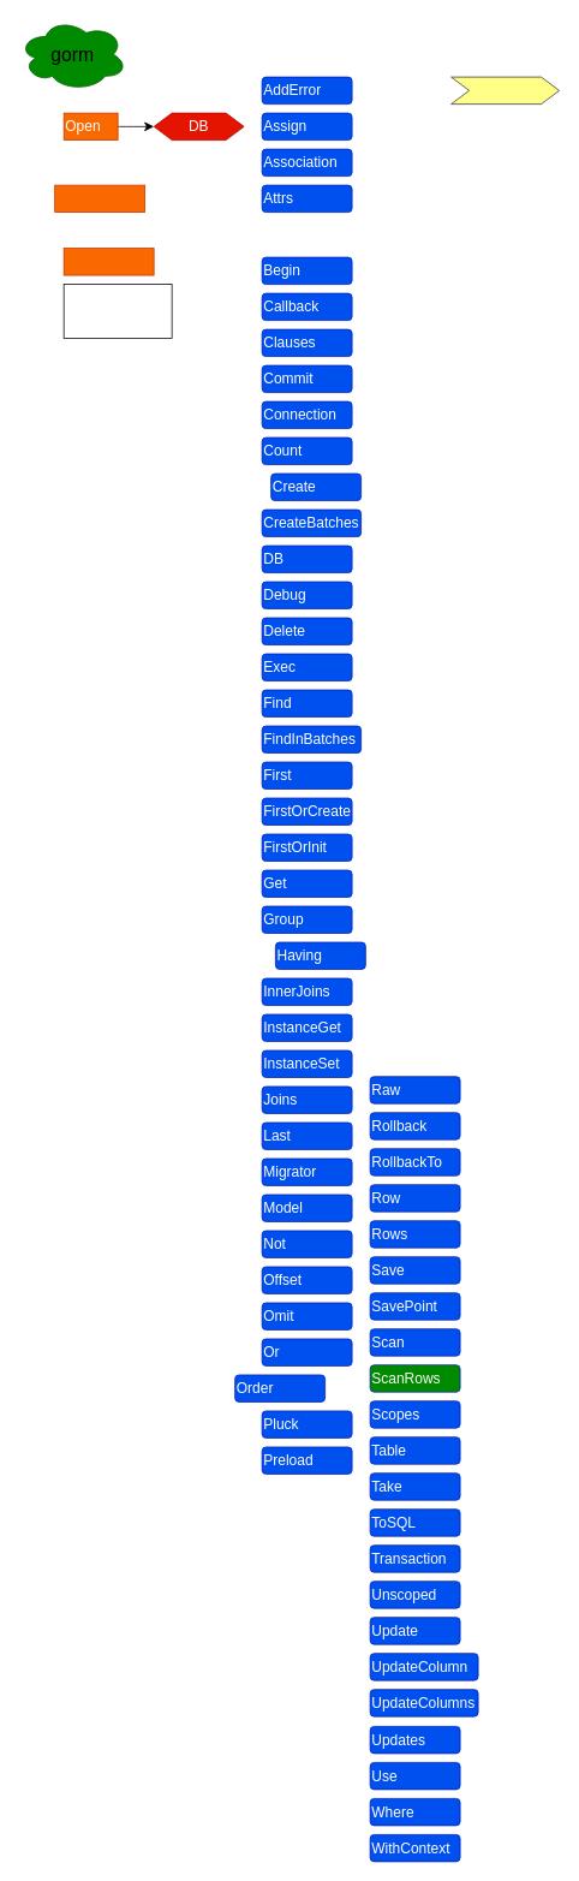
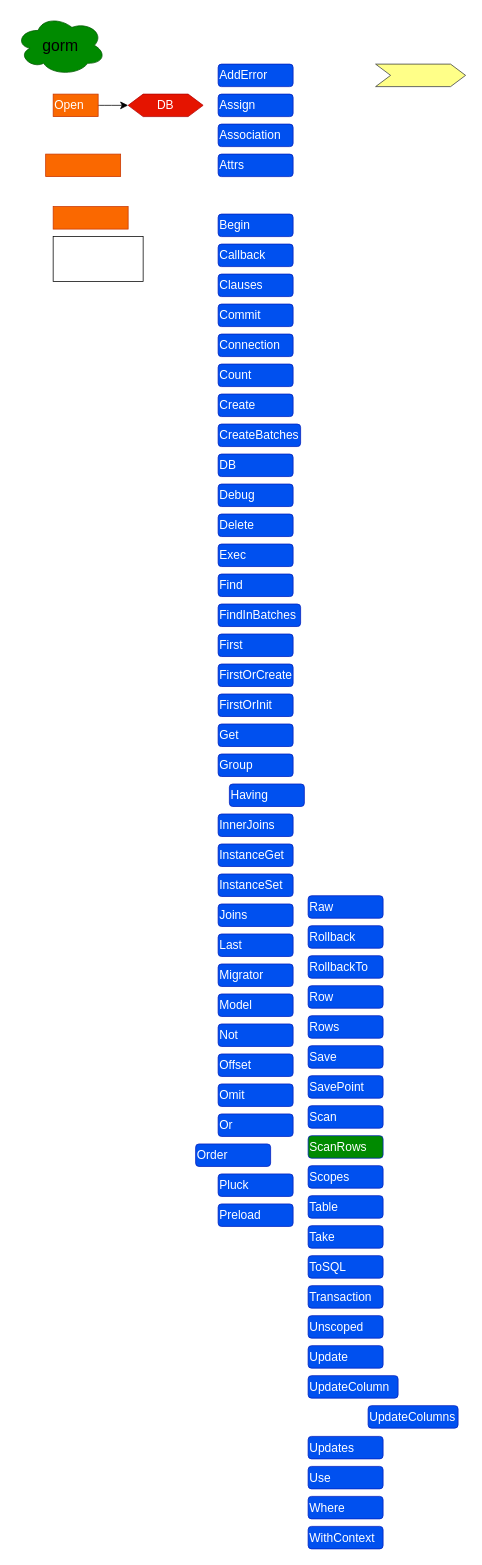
  <mxCell id="0" />
  <mxCell id="1" parent="0" />
  <mxCell id="2" value="" style="rounded=0;whiteSpace=wrap;html=1;" vertex="1" parent="1"><mxGeometry x="70" y="315" width="120" height="60" as="geometry" /></mxCell>
  <mxCell id="3" value="gorm" style="ellipse;shape=cloud;whiteSpace=wrap;html=1;fillColor=#008a00;strokeColor=#005700;fontColor=#000000;fontSize=21;" vertex="1" parent="1"><mxGeometry x="20" y="20" width="120" height="80" as="geometry" /></mxCell>
  <mxCell id="4" value="" style="edgeStyle=none;curved=1;rounded=0;orthogonalLoop=1;jettySize=auto;html=1;fontSize=12;startSize=8;endSize=8;" edge="1" parent="1" source="5" target="9"><mxGeometry relative="1" as="geometry" /></mxCell>
  <mxCell id="5" value="Open" style="rounded=0;whiteSpace=wrap;html=1;fontSize=16;fillColor=#fa6800;fontColor=#FFFFFF;strokeColor=#C73500;align=left;" vertex="1" parent="1"><mxGeometry x="70" y="125" width="60" height="30" as="geometry" /></mxCell>
  <mxCell id="6" value="AddError" style="rounded=1;whiteSpace=wrap;html=1;fontSize=16;fillColor=#0050ef;fontColor=#ffffff;strokeColor=#001DBC;align=left;" vertex="1" parent="1"><mxGeometry x="290" y="85" width="100" height="30" as="geometry" /></mxCell>
  <mxCell id="7" value="" style="rounded=0;whiteSpace=wrap;html=1;fontSize=16;fillColor=#fa6800;fontColor=#FFFFFF;strokeColor=#C73500;align=left;" vertex="1" parent="1"><mxGeometry x="60" y="205" width="100" height="30" as="geometry" /></mxCell>
  <mxCell id="8" value="" style="rounded=0;whiteSpace=wrap;html=1;fontSize=16;fillColor=#fa6800;fontColor=#000000;strokeColor=#C73500;align=left;" vertex="1" parent="1"><mxGeometry x="70" y="275" width="100" height="30" as="geometry" /></mxCell>
  <mxCell id="9" value="DB" style="shape=hexagon;perimeter=hexagonPerimeter2;whiteSpace=wrap;html=1;fixedSize=1;fontSize=16;fillColor=#e51400;fontColor=#ffffff;strokeColor=#B20000;" vertex="1" parent="1"><mxGeometry x="170" y="125" width="100" height="30" as="geometry" /></mxCell>
  <mxCell id="10" value="Assign" style="rounded=1;whiteSpace=wrap;html=1;fontSize=16;fillColor=#0050ef;fontColor=#ffffff;strokeColor=#001DBC;align=left;" vertex="1" parent="1"><mxGeometry x="290" y="125" width="100" height="30" as="geometry" /></mxCell>
  <mxCell id="11" value="Association" style="rounded=1;whiteSpace=wrap;html=1;fontSize=16;fillColor=#0050ef;fontColor=#ffffff;strokeColor=#001DBC;align=left;" vertex="1" parent="1"><mxGeometry x="290" y="165" width="100" height="30" as="geometry" /></mxCell>
  <mxCell id="12" value="Attrs" style="rounded=1;whiteSpace=wrap;html=1;fontSize=16;fillColor=#0050ef;fontColor=#ffffff;strokeColor=#001DBC;align=left;" vertex="1" parent="1"><mxGeometry x="290" y="205" width="100" height="30" as="geometry" /></mxCell>
  <mxCell id="13" value="Callback" style="rounded=1;whiteSpace=wrap;html=1;fontSize=16;fillColor=#0050ef;fontColor=#ffffff;strokeColor=#001DBC;align=left;" vertex="1" parent="1"><mxGeometry x="290" y="325" width="100" height="30" as="geometry" /></mxCell>
  <mxCell id="14" value="Begin" style="rounded=1;whiteSpace=wrap;html=1;fontSize=16;fillColor=#0050ef;fontColor=#ffffff;strokeColor=#001DBC;align=left;" vertex="1" parent="1"><mxGeometry x="290" y="285" width="100" height="30" as="geometry" /></mxCell>
  <mxCell id="15" value="Clauses" style="rounded=1;whiteSpace=wrap;html=1;fontSize=16;fillColor=#0050ef;fontColor=#ffffff;strokeColor=#001DBC;align=left;" vertex="1" parent="1"><mxGeometry x="290" y="365" width="100" height="30" as="geometry" /></mxCell>
  <mxCell id="16" value="Commit" style="rounded=1;whiteSpace=wrap;html=1;fontSize=16;fillColor=#0050ef;fontColor=#ffffff;strokeColor=#001DBC;align=left;" vertex="1" parent="1"><mxGeometry x="290" y="405" width="100" height="30" as="geometry" /></mxCell>
  <mxCell id="17" value="Connection" style="rounded=1;whiteSpace=wrap;html=1;fontSize=16;fillColor=#0050ef;fontColor=#ffffff;strokeColor=#001DBC;align=left;" vertex="1" parent="1"><mxGeometry x="290" y="445" width="100" height="30" as="geometry" /></mxCell>
- <mxCell id="18" value="Create" style="rounded=1;whiteSpace=wrap;html=1;fontSize=16;fillColor=#0050ef;fontColor=#ffffff;strokeColor=#001DBC;align=left;" vertex="1" parent="1"><mxGeometry x="300" y="525" width="100" height="30" as="geometry" /></mxCell>
+ <mxCell id="18" value="Create" style="rounded=1;whiteSpace=wrap;html=1;fontSize=16;fillColor=#0050ef;fontColor=#ffffff;strokeColor=#001DBC;align=left;" vertex="1" parent="1"><mxGeometry x="290" y="525" width="100" height="30" as="geometry" /></mxCell>
  <mxCell id="19" value="Count" style="rounded=1;whiteSpace=wrap;html=1;fontSize=16;fillColor=#0050ef;fontColor=#ffffff;strokeColor=#001DBC;align=left;" vertex="1" parent="1"><mxGeometry x="290" y="485" width="100" height="30" as="geometry" /></mxCell>
  <mxCell id="20" value="CreateBatches" style="rounded=1;whiteSpace=wrap;html=1;fontSize=16;fillColor=#0050ef;fontColor=#ffffff;strokeColor=#001DBC;align=left;" vertex="1" parent="1"><mxGeometry x="290" y="565" width="110" height="30" as="geometry" /></mxCell>
  <mxCell id="21" value="DB" style="rounded=1;whiteSpace=wrap;html=1;fontSize=16;fillColor=#0050ef;fontColor=#ffffff;strokeColor=#001DBC;align=left;" vertex="1" parent="1"><mxGeometry x="290" y="605" width="100" height="30" as="geometry" /></mxCell>
  <mxCell id="22" value="Debug" style="rounded=1;whiteSpace=wrap;html=1;fontSize=16;fillColor=#0050ef;fontColor=#ffffff;strokeColor=#001DBC;align=left;" vertex="1" parent="1"><mxGeometry x="290" y="645" width="100" height="30" as="geometry" /></mxCell>
  <mxCell id="23" value="Exec" style="rounded=1;whiteSpace=wrap;html=1;fontSize=16;fillColor=#0050ef;fontColor=#ffffff;strokeColor=#001DBC;align=left;" vertex="1" parent="1"><mxGeometry x="290" y="725" width="100" height="30" as="geometry" /></mxCell>
  <mxCell id="24" value="Delete" style="rounded=1;whiteSpace=wrap;html=1;fontSize=16;fillColor=#0050ef;fontColor=#ffffff;strokeColor=#001DBC;align=left;" vertex="1" parent="1"><mxGeometry x="290" y="685" width="100" height="30" as="geometry" /></mxCell>
  <mxCell id="25" value="Find" style="rounded=1;whiteSpace=wrap;html=1;fontSize=16;fillColor=#0050ef;fontColor=#ffffff;strokeColor=#001DBC;align=left;" vertex="1" parent="1"><mxGeometry x="290" y="765" width="100" height="30" as="geometry" /></mxCell>
  <mxCell id="26" value="FindInBatches" style="rounded=1;whiteSpace=wrap;html=1;fontSize=16;fillColor=#0050ef;fontColor=#ffffff;strokeColor=#001DBC;align=left;" vertex="1" parent="1"><mxGeometry x="290" y="805" width="110" height="30" as="geometry" /></mxCell>
  <mxCell id="27" value="FirstOrCreate" style="rounded=1;whiteSpace=wrap;html=1;fontSize=16;fillColor=#0050ef;fontColor=#ffffff;strokeColor=#001DBC;align=left;" vertex="1" parent="1"><mxGeometry x="290" y="885" width="100" height="30" as="geometry" /></mxCell>
  <mxCell id="28" value="First" style="rounded=1;whiteSpace=wrap;html=1;fontSize=16;fillColor=#0050ef;fontColor=#ffffff;strokeColor=#001DBC;align=left;" vertex="1" parent="1"><mxGeometry x="290" y="845" width="100" height="30" as="geometry" /></mxCell>
  <mxCell id="29" value="FirstOrInit" style="rounded=1;whiteSpace=wrap;html=1;fontSize=16;fillColor=#0050ef;fontColor=#ffffff;strokeColor=#001DBC;align=left;" vertex="1" parent="1"><mxGeometry x="290" y="925" width="100" height="30" as="geometry" /></mxCell>
  <mxCell id="30" value="Get" style="rounded=1;whiteSpace=wrap;html=1;fontSize=16;fillColor=#0050ef;fontColor=#ffffff;strokeColor=#001DBC;align=left;" vertex="1" parent="1"><mxGeometry x="290" y="965" width="100" height="30" as="geometry" /></mxCell>
  <mxCell id="31" value="Group" style="rounded=1;whiteSpace=wrap;html=1;fontSize=16;fillColor=#0050ef;fontColor=#ffffff;strokeColor=#001DBC;align=left;" vertex="1" parent="1"><mxGeometry x="290" y="1005" width="100" height="30" as="geometry" /></mxCell>
  <mxCell id="32" value="InnerJoins" style="rounded=1;whiteSpace=wrap;html=1;fontSize=16;fillColor=#0050ef;fontColor=#ffffff;strokeColor=#001DBC;align=left;" vertex="1" parent="1"><mxGeometry x="290" y="1085" width="100" height="30" as="geometry" /></mxCell>
  <mxCell id="33" value="Having" style="rounded=1;whiteSpace=wrap;html=1;fontSize=16;fillColor=#0050ef;fontColor=#ffffff;strokeColor=#001DBC;align=left;" vertex="1" parent="1"><mxGeometry x="305" y="1045" width="100" height="30" as="geometry" /></mxCell>
  <mxCell id="34" value="InstanceGet" style="rounded=1;whiteSpace=wrap;html=1;fontSize=16;fillColor=#0050ef;fontColor=#ffffff;strokeColor=#001DBC;align=left;" vertex="1" parent="1"><mxGeometry x="290" y="1125" width="100" height="30" as="geometry" /></mxCell>
  <mxCell id="35" value="InstanceSet" style="rounded=1;whiteSpace=wrap;html=1;fontSize=16;fillColor=#0050ef;fontColor=#ffffff;strokeColor=#001DBC;align=left;" vertex="1" parent="1"><mxGeometry x="290" y="1165" width="100" height="30" as="geometry" /></mxCell>
  <mxCell id="36" value="Last" style="rounded=1;whiteSpace=wrap;html=1;fontSize=16;fillColor=#0050ef;fontColor=#ffffff;strokeColor=#001DBC;align=left;" vertex="1" parent="1"><mxGeometry x="290" y="1245" width="100" height="30" as="geometry" /></mxCell>
  <mxCell id="37" value="Joins" style="rounded=1;whiteSpace=wrap;html=1;fontSize=16;fillColor=#0050ef;fontColor=#ffffff;strokeColor=#001DBC;align=left;" vertex="1" parent="1"><mxGeometry x="290" y="1205" width="100" height="30" as="geometry" /></mxCell>
  <mxCell id="38" value="Migrator" style="rounded=1;whiteSpace=wrap;html=1;fontSize=16;fillColor=#0050ef;fontColor=#ffffff;strokeColor=#001DBC;align=left;" vertex="1" parent="1"><mxGeometry x="290" y="1285" width="100" height="30" as="geometry" /></mxCell>
  <mxCell id="39" value="Model" style="rounded=1;whiteSpace=wrap;html=1;fontSize=16;fillColor=#0050ef;fontColor=#ffffff;strokeColor=#001DBC;align=left;" vertex="1" parent="1"><mxGeometry x="290" y="1325" width="100" height="30" as="geometry" /></mxCell>
  <mxCell id="40" value="Not" style="rounded=1;whiteSpace=wrap;html=1;fontSize=16;fillColor=#0050ef;fontColor=#ffffff;strokeColor=#001DBC;align=left;" vertex="1" parent="1"><mxGeometry x="290" y="1365" width="100" height="30" as="geometry" /></mxCell>
  <mxCell id="41" value="Omit" style="rounded=1;whiteSpace=wrap;html=1;fontSize=16;fillColor=#0050ef;fontColor=#ffffff;strokeColor=#001DBC;align=left;" vertex="1" parent="1"><mxGeometry x="290" y="1445" width="100" height="30" as="geometry" /></mxCell>
  <mxCell id="42" value="Offset" style="rounded=1;whiteSpace=wrap;html=1;fontSize=16;fillColor=#0050ef;fontColor=#ffffff;strokeColor=#001DBC;align=left;" vertex="1" parent="1"><mxGeometry x="290" y="1405" width="100" height="30" as="geometry" /></mxCell>
  <mxCell id="43" value="Or" style="rounded=1;whiteSpace=wrap;html=1;fontSize=16;fillColor=#0050ef;fontColor=#ffffff;strokeColor=#001DBC;align=left;" vertex="1" parent="1"><mxGeometry x="290" y="1485" width="100" height="30" as="geometry" /></mxCell>
  <mxCell id="44" value="Order" style="rounded=1;whiteSpace=wrap;html=1;fontSize=16;fillColor=#0050ef;fontColor=#ffffff;strokeColor=#001DBC;align=left;" vertex="1" parent="1"><mxGeometry x="260" y="1525" width="100" height="30" as="geometry" /></mxCell>
  <mxCell id="45" value="Preload" style="rounded=1;whiteSpace=wrap;html=1;fontSize=16;fillColor=#0050ef;fontColor=#ffffff;strokeColor=#001DBC;align=left;" vertex="1" parent="1"><mxGeometry x="290" y="1605" width="100" height="30" as="geometry" /></mxCell>
  <mxCell id="46" value="Pluck" style="rounded=1;whiteSpace=wrap;html=1;fontSize=16;fillColor=#0050ef;fontColor=#ffffff;strokeColor=#001DBC;align=left;" vertex="1" parent="1"><mxGeometry x="290" y="1565" width="100" height="30" as="geometry" /></mxCell>
  <mxCell id="47" value="Raw" style="rounded=1;whiteSpace=wrap;html=1;fontSize=16;fillColor=#0050ef;fontColor=#ffffff;strokeColor=#001DBC;align=left;" vertex="1" parent="1"><mxGeometry x="410" y="1194" width="100" height="30" as="geometry" /></mxCell>
  <mxCell id="48" value="Rollback" style="rounded=1;whiteSpace=wrap;html=1;fontSize=16;fillColor=#0050ef;fontColor=#ffffff;strokeColor=#001DBC;align=left;" vertex="1" parent="1"><mxGeometry x="410" y="1234" width="100" height="30" as="geometry" /></mxCell>
  <mxCell id="49" value="RollbackTo" style="rounded=1;whiteSpace=wrap;html=1;fontSize=16;fillColor=#0050ef;fontColor=#ffffff;strokeColor=#001DBC;align=left;" vertex="1" parent="1"><mxGeometry x="410" y="1274" width="100" height="30" as="geometry" /></mxCell>
  <mxCell id="50" value="Rows" style="rounded=1;whiteSpace=wrap;html=1;fontSize=16;fillColor=#0050ef;fontColor=#ffffff;strokeColor=#001DBC;align=left;" vertex="1" parent="1"><mxGeometry x="410" y="1354" width="100" height="30" as="geometry" /></mxCell>
  <mxCell id="51" value="Row" style="rounded=1;whiteSpace=wrap;html=1;fontSize=16;fillColor=#0050ef;fontColor=#ffffff;strokeColor=#001DBC;align=left;" vertex="1" parent="1"><mxGeometry x="410" y="1314" width="100" height="30" as="geometry" /></mxCell>
  <mxCell id="52" value="Save" style="rounded=1;whiteSpace=wrap;html=1;fontSize=16;fillColor=#0050ef;fontColor=#ffffff;strokeColor=#001DBC;align=left;" vertex="1" parent="1"><mxGeometry x="410" y="1394" width="100" height="30" as="geometry" /></mxCell>
  <mxCell id="53" value="SavePoint" style="rounded=1;whiteSpace=wrap;html=1;fontSize=16;fillColor=#0050ef;fontColor=#ffffff;strokeColor=#001DBC;align=left;" vertex="1" parent="1"><mxGeometry x="410" y="1434" width="100" height="30" as="geometry" /></mxCell>
  <mxCell id="54" value="ScanRows" style="rounded=1;whiteSpace=wrap;html=1;fontSize=16;fillColor=#008a00;fontColor=#ffffff;strokeColor=#001DBC;align=left;" vertex="1" parent="1"><mxGeometry x="410" y="1514" width="100" height="30" as="geometry" /></mxCell>
  <mxCell id="55" value="Scan" style="rounded=1;whiteSpace=wrap;html=1;fontSize=16;fillColor=#0050ef;fontColor=#ffffff;strokeColor=#001DBC;align=left;" vertex="1" parent="1"><mxGeometry x="410" y="1474" width="100" height="30" as="geometry" /></mxCell>
  <mxCell id="56" value="Scopes" style="rounded=1;whiteSpace=wrap;html=1;fontSize=16;fillColor=#0050ef;fontColor=#ffffff;strokeColor=#001DBC;align=left;" vertex="1" parent="1"><mxGeometry x="410" y="1554" width="100" height="30" as="geometry" /></mxCell>
  <mxCell id="57" value="Table" style="rounded=1;whiteSpace=wrap;html=1;fontSize=16;fillColor=#0050ef;fontColor=#ffffff;strokeColor=#001DBC;align=left;" vertex="1" parent="1"><mxGeometry x="410" y="1594" width="100" height="30" as="geometry" /></mxCell>
  <mxCell id="58" value="Take" style="rounded=1;whiteSpace=wrap;html=1;fontSize=16;fillColor=#0050ef;fontColor=#ffffff;strokeColor=#001DBC;align=left;" vertex="1" parent="1"><mxGeometry x="410" y="1634" width="100" height="30" as="geometry" /></mxCell>
  <mxCell id="59" value="Transaction" style="rounded=1;whiteSpace=wrap;html=1;fontSize=16;fillColor=#0050ef;fontColor=#ffffff;strokeColor=#001DBC;align=left;" vertex="1" parent="1"><mxGeometry x="410" y="1714" width="100" height="30" as="geometry" /></mxCell>
  <mxCell id="60" value="ToSQL" style="rounded=1;whiteSpace=wrap;html=1;fontSize=16;fillColor=#0050ef;fontColor=#ffffff;strokeColor=#001DBC;align=left;" vertex="1" parent="1"><mxGeometry x="410" y="1674" width="100" height="30" as="geometry" /></mxCell>
  <mxCell id="61" value="Unscoped" style="rounded=1;whiteSpace=wrap;html=1;fontSize=16;fillColor=#0050ef;fontColor=#ffffff;strokeColor=#001DBC;align=left;" vertex="1" parent="1"><mxGeometry x="410" y="1754" width="100" height="30" as="geometry" /></mxCell>
  <mxCell id="62" value="Update" style="rounded=1;whiteSpace=wrap;html=1;fontSize=16;fillColor=#0050ef;fontColor=#ffffff;strokeColor=#001DBC;align=left;" vertex="1" parent="1"><mxGeometry x="410" y="1794" width="100" height="30" as="geometry" /></mxCell>
- <mxCell id="63" value="UpdateColumns" style="rounded=1;whiteSpace=wrap;html=1;fontSize=16;fillColor=#0050ef;fontColor=#ffffff;strokeColor=#001DBC;align=left;" vertex="1" parent="1"><mxGeometry x="410" y="1874" width="120" height="30" as="geometry" /></mxCell>
+ <mxCell id="63" value="UpdateColumns" style="rounded=1;whiteSpace=wrap;html=1;fontSize=16;fillColor=#0050ef;fontColor=#ffffff;strokeColor=#001DBC;align=left;" vertex="1" parent="1"><mxGeometry x="490" y="1874" width="120" height="30" as="geometry" /></mxCell>
  <mxCell id="64" value="UpdateColumn" style="rounded=1;whiteSpace=wrap;html=1;fontSize=16;fillColor=#0050ef;fontColor=#ffffff;strokeColor=#001DBC;align=left;" vertex="1" parent="1"><mxGeometry x="410" y="1834" width="120" height="30" as="geometry" /></mxCell>
  <mxCell id="65" value="Updates" style="rounded=1;whiteSpace=wrap;html=1;fontSize=16;fillColor=#0050ef;fontColor=#ffffff;strokeColor=#001DBC;align=left;" vertex="1" parent="1"><mxGeometry x="410" y="1915" width="100" height="30" as="geometry" /></mxCell>
  <mxCell id="66" value="Where" style="rounded=1;whiteSpace=wrap;html=1;fontSize=16;fillColor=#0050ef;fontColor=#ffffff;strokeColor=#001DBC;align=left;" vertex="1" parent="1"><mxGeometry x="410" y="1995" width="100" height="30" as="geometry" /></mxCell>
  <mxCell id="67" value="Use" style="rounded=1;whiteSpace=wrap;html=1;fontSize=16;fillColor=#0050ef;fontColor=#ffffff;strokeColor=#001DBC;align=left;" vertex="1" parent="1"><mxGeometry x="410" y="1955" width="100" height="30" as="geometry" /></mxCell>
  <mxCell id="68" value="WithContext" style="rounded=1;whiteSpace=wrap;html=1;fontSize=16;fillColor=#0050ef;fontColor=#ffffff;strokeColor=#001DBC;align=left;" vertex="1" parent="1"><mxGeometry x="410" y="2035" width="100" height="30" as="geometry" /></mxCell>
  <mxCell id="69" value="" style="shape=step;perimeter=stepPerimeter;whiteSpace=wrap;html=1;fixedSize=1;fontSize=16;fillColor=#ffff88;strokeColor=#36393d;" vertex="1" parent="1"><mxGeometry x="500" y="85" width="120" height="30" as="geometry" /></mxCell>
